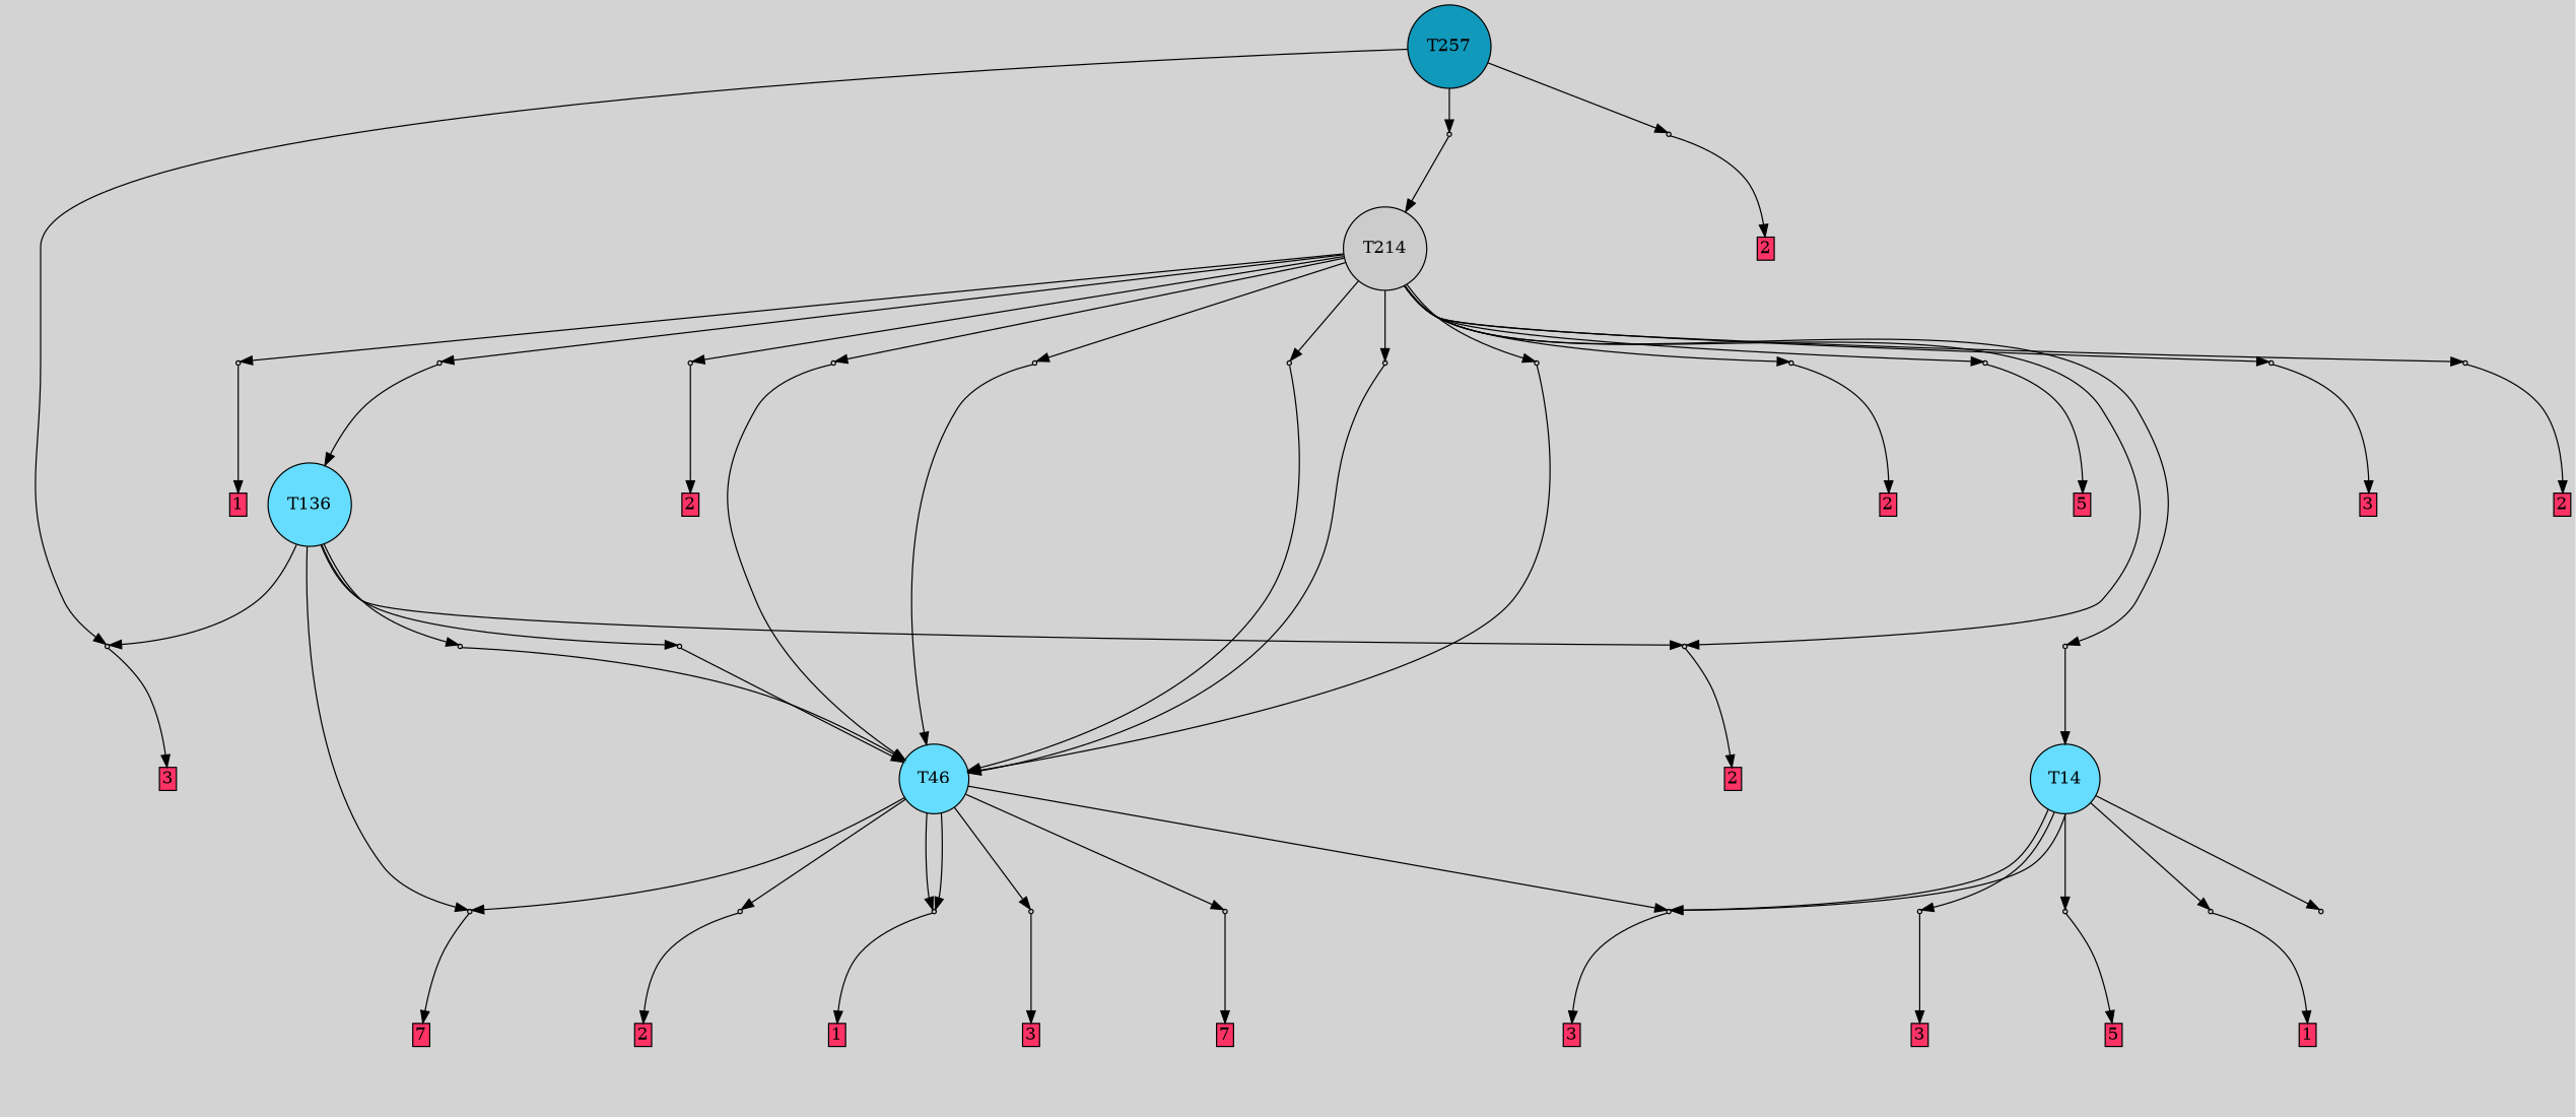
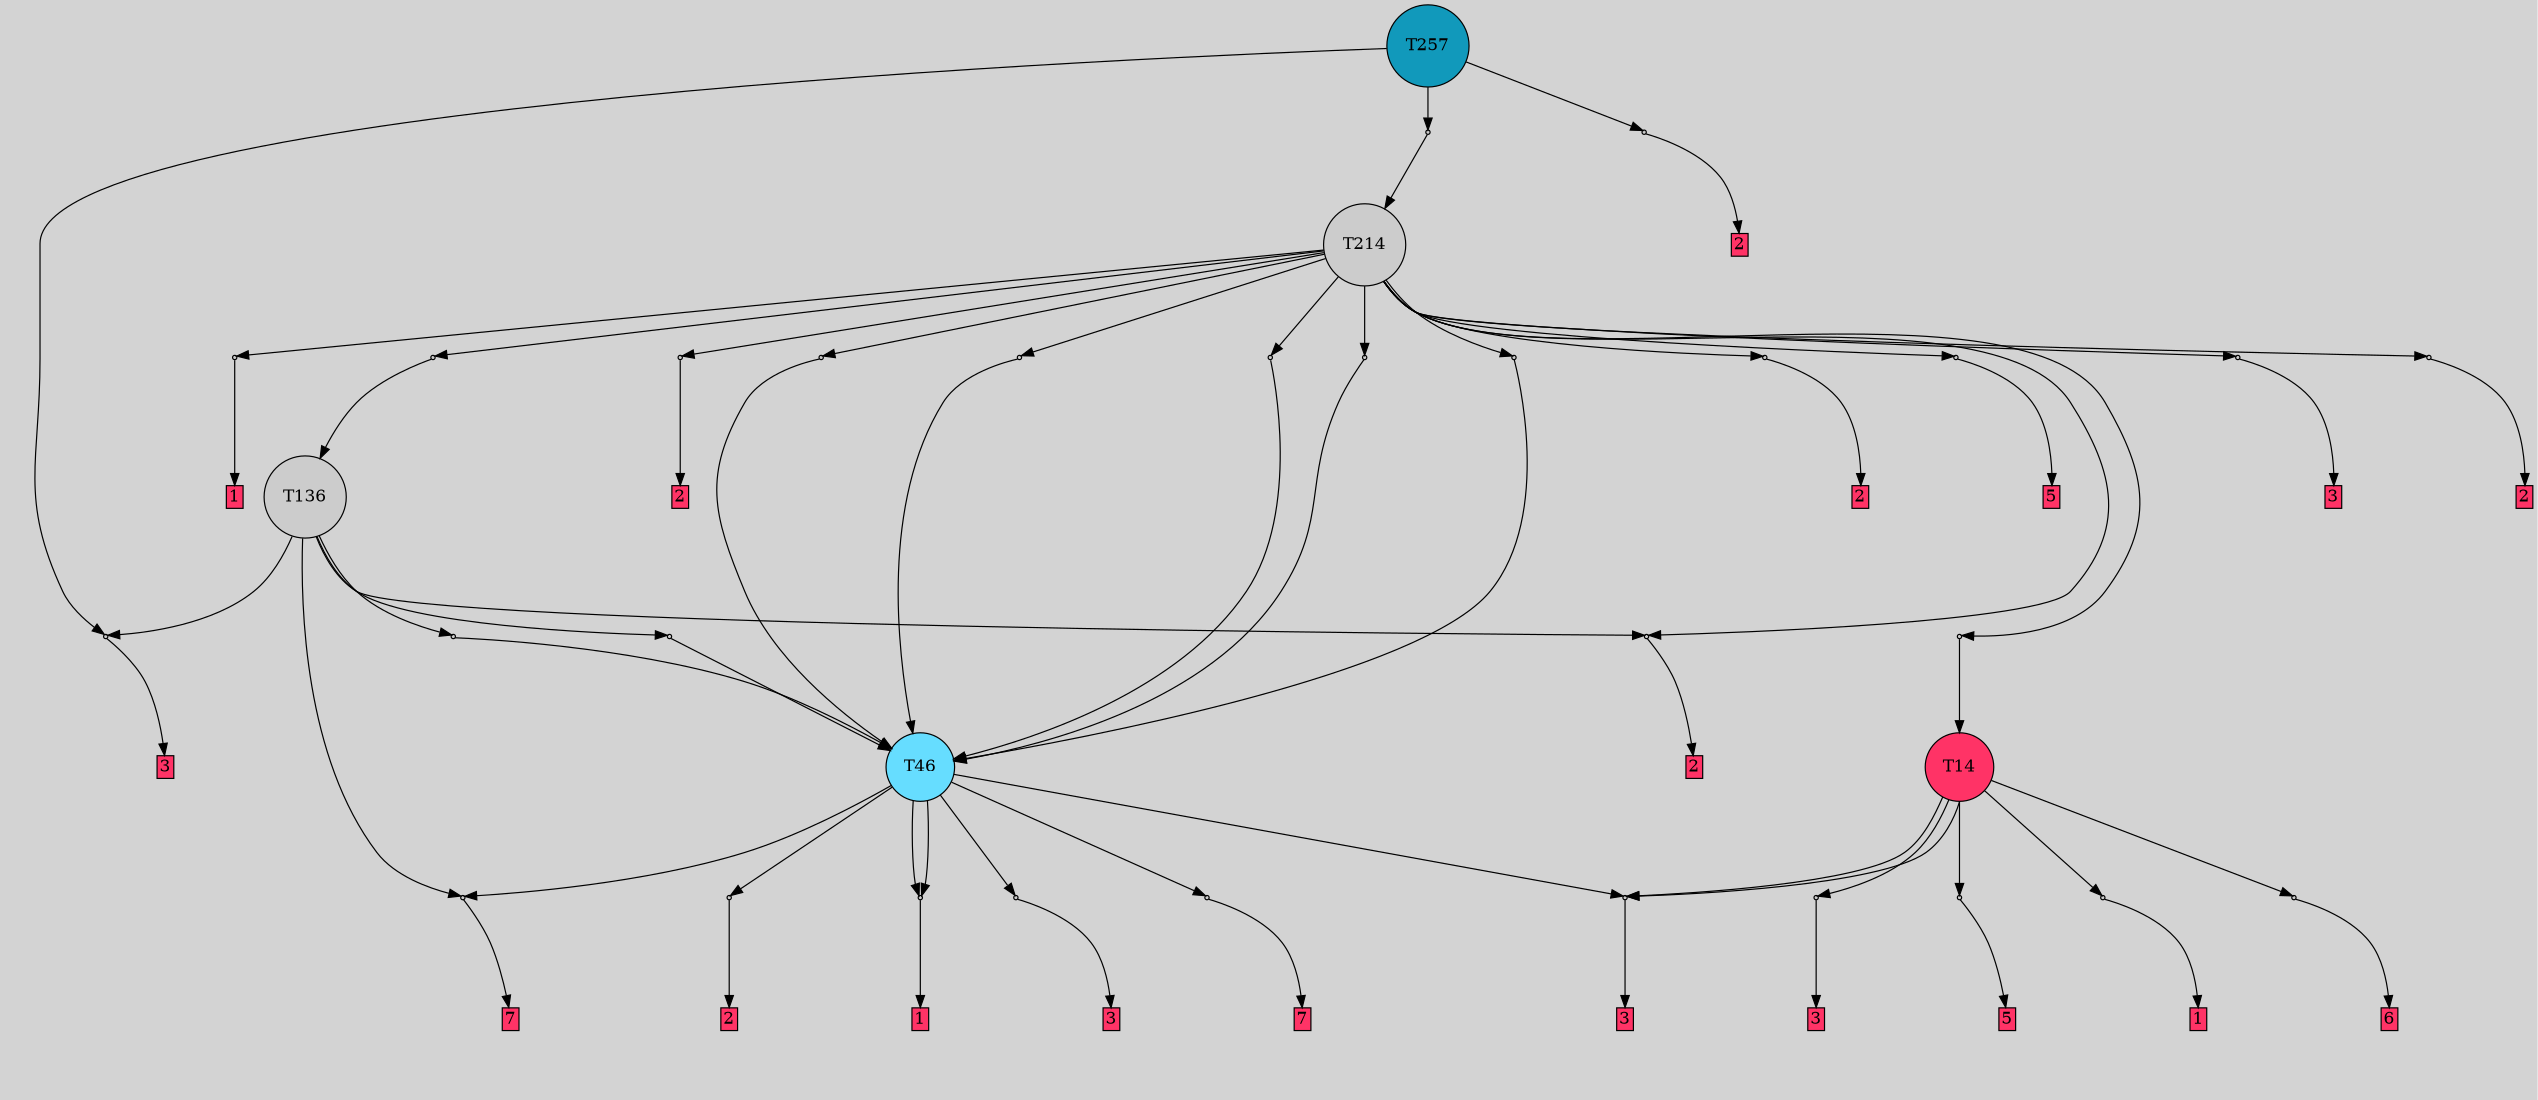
  digraph {
    bgcolor=lightgray
    node [fillcolor="#cccccc" shape=box style=filled]
    T257 [fillcolor="#1199bb" shape=circle]
    P11987 [shape=point]
    P12002 [shape=point]
    P12003 [shape=point]
-   T14 [fillcolor="#66ddff" shape=circle]
+   T14 [fillcolor="#ff3366" shape=circle]
    P11975 [shape=point]
    P11976 [shape=point]
    P11977 [shape=point]
    P11978 [shape=point]
    P11979 [shape=point]
    n11 [label="4|1&1|6#3|3&#92;n7|2&3|7#1|4&#92;n3|4&0|5#0|1&#92;n7|5&3|6#1|3&#92;n0|6&0|4#0|7&#92;n2|6&0|6#0|5&#92;n5|0&2|4#1|1&#92;n5|6&4|7#1|2&#92;n" style=invis fillcolor=""]
    n12 [fillcolor="#ff3366" height=0 label=1 margin=0.03 width=0]
    n13 [label="3|7&4|5#2|7&#92;n1|1&0|6#0|3&#92;n8|6&0|4#4|4&#92;n" style=invis fillcolor=""]
    n14 [fillcolor="#ff3366" height=0 label=3 margin=0.03 width=0]
    n15 [label="3|7&1|0#1|2&#92;n7|0&1|6#4|2&#92;n0|3&1|4#2|7&#92;n8|6&0|4#2|2&#92;n" style=invis fillcolor=""]
+   n16 [fillcolor="#ff3366" height=0 label=6 margin=0.03 width=0]
    n17 [label="7|2&3|5#0|3&#92;n2|0&4|2#0|7&#92;n4|0&3|5#4|5&#92;n4|5&1|6#2|4&#92;n" style=invis fillcolor=""]
    n18 [fillcolor="#ff3366" height=0 label=3 margin=0.03 width=0]
    n19 [label="4|3&1|6#4|6&#92;n7|0&2|6#0|2&#92;n4|7&4|0#0|5&#92;n3|4&3|1#4|4&#92;n8|3&0|6#4|1&#92;n0|0&3|5#2|5&#92;n8|1&4|1#2|1&#92;n" style=invis fillcolor=""]
    n20 [fillcolor="#ff3366" height=0 label=5 margin=0.03 width=0]
    T46 [fillcolor="#66ddff" shape=circle]
    P11980 [shape=point]
    P11981 [shape=point]
    P11982 [shape=point]
    P11983 [shape=point]
    P11984 [shape=point]
    n27 [label="1|4&3|3#2|5&#92;n3|1&1|4#4|0&#92;n3|7&2|3#2|5&#92;n7|0&2|4#2|4&#92;n7|6&2|6#0|4&#92;n2|2&1|5#4|5&#92;n" style=invis fillcolor=""]
    n28 [fillcolor="#ff3366" height=0 label=2 margin=0.03 width=0]
    n29 [label="4|5&4|7#4|7&#92;n0|0&2|2#2|7&#92;n7|6&3|6#4|1&#92;n6|7&4|7#1|0&#92;n6|1&0|4#3|3&#92;n2|4&1|3#0|5&#92;n" style=invis fillcolor=""]
    n30 [fillcolor="#ff3366" height=0 label=3 margin=0.03 width=0]
    n31 [label="2|6&2|7#4|7&#92;n5|6&3|6#4|2&#92;n5|0&1|3#2|1&#92;n6|1&0|3#1|6&#92;n6|3&3|4#4|3&#92;n1|7&0|5#0|3&#92;n" style=invis fillcolor=""]
    n32 [fillcolor="#ff3366" height=0 label=7 margin=0.03 width=0]
    n33 [label="8|6&2|7#0|7&#92;n6|6&0|5#3|7&#92;n8|6&4|6#1|4&#92;n5|3&0|3#1|5&#92;n0|5&1|5#0|6&#92;n2|1&0|0#3|0&#92;n7|1&3|2#2|2&#92;n7|4&4|0#3|6&#92;n" style=invis fillcolor=""]
    n34 [fillcolor="#ff3366" height=0 label=7 margin=0.03 width=0]
    n35 [label="5|6&0|1#0|6&#92;n0|0&2|3#2|7&#92;n" style=invis fillcolor=""]
    n36 [fillcolor="#ff3366" height=0 label=1 margin=0.03 width=0]
-   T136 [fillcolor="#66ddff" shape=circle]
+   T136 [shape=circle]
    P11985 [shape=point]
    P11986 [shape=point]
    P11988 [shape=point]
    n41 [label="6|6&2|5#0|3&#92;n0|4&3|5#0|2&#92;n0|2&3|5#4|5&#92;n2|1&4|0#2|4&#92;n8|3&1|6#3|0&#92;n7|2&0|7#2|4&#92;n7|5&3|6#1|3&#92;n1|0&2|3#0|4&#92;n0|5&0|3#0|0&#92;n" style=invis fillcolor=""]
    n42 [fillcolor="#ff3366" height=0 label=2 margin=0.03 width=0]
    n43 [label="1|4&4|1#4|4&#92;n0|2&2|0#3|1&#92;n1|0&0|5#4|0&#92;n7|2&1|4#4|6&#92;n7|5&3|4#3|3&#92;n" style=invis fillcolor=""]
    n44 [label="8|4&1|1#3|4&#92;n2|0&3|6#2|5&#92;n7|7&3|3#2|5&#92;n1|6&4|5#1|1&#92;n" style=invis fillcolor=""]
    n45 [fillcolor="#ff3366" height=0 label=3 margin=0.03 width=0]
    n46 [label="1|4&4|1#4|4&#92;n6|7&4|3#2|2&#92;n5|0&2|5#4|0&#92;n7|5&3|4#3|3&#92;n7|2&1|4#4|6&#92;n8|6&3|3#4|1&#92;n" style=invis fillcolor=""]
    T214 [shape=circle]
    P11989 [shape=point]
    P11990 [shape=point]
    P11991 [shape=point]
    P11992 [shape=point]
    P11993 [shape=point]
    P11994 [shape=point]
    P11995 [shape=point]
    P11996 [shape=point]
    P11997 [shape=point]
    P11998 [shape=point]
    P11999 [shape=point]
    P12000 [shape=point]
    P12001 [shape=point]
    n61 [label="2|0&3|6#2|5&#92;n8|4&1|1#3|4&#92;n1|6&4|5#1|4&#92;n" style=invis fillcolor=""]
    n62 [fillcolor="#ff3366" height=0 label=3 margin=0.03 width=0]
    n63 [label="2|7&3|3#3|6&#92;n2|0&0|4#0|6&#92;n4|5&0|2#3|4&#92;n6|7&4|3#4|6&#92;n7|0&0|7#4|4&#92;n6|5&4|0#2|2&#92;n" style=invis fillcolor=""]
    n64 [fillcolor="#ff3366" height=0 label=2 margin=0.03 width=0]
    n65 [label="1|3&2|6#4|0&#92;n6|1&0|6#1|0&#92;n8|0&3|4#3|6&#92;n7|1&3|1#3|7&#92;n5|2&2|1#1|4&#92;n" style=invis fillcolor=""]
    n66 [label="2|7&3|4#2|3&#92;n1|0&1|2#2|4&#92;n" style=invis fillcolor=""]
    n67 [label="6|5&4|0#2|2&#92;n7|1&0|7#4|3&#92;n7|6&0|1#4|7&#92;n1|3&4|5#1|3&#92;n2|0&2|7#0|6&#92;n" style=invis fillcolor=""]
    n68 [label="4|0&1|2#2|3&#92;n5|7&0|1#1|4&#92;n6|1&1|7#2|0&#92;n5|7&0|3#3|6&#92;n" style=invis fillcolor=""]
    n69 [fillcolor="#ff3366" height=0 label=1 margin=0.03 width=0]
    n70 [label="6|0&2|4#4|5&#92;n1|4&3|3#2|5&#92;n7|3&2|4#2|4&#92;n3|5&1|4#4|0&#92;n3|7&2|3#2|5&#92;n2|2&1|5#4|5&#92;n" style=invis fillcolor=""]
    n71 [fillcolor="#ff3366" height=0 label=2 margin=0.03 width=0]
    n72 [label="8|6&0|7#0|7&#92;n3|0&4|6#1|4&#92;n7|2&0|3#4|0&#92;n3|1&2|4#0|7&#92;n5|3&1|3#1|6&#92;n2|1&0|0#3|0&#92;n7|4&4|0#3|6&#92;n7|6&0|5#3|7&#92;n" style=invis fillcolor=""]
    n73 [label="7|6&1|4#4|6&#92;n0|2&2|0#3|1&#92;n4|2&4|1#4|5&#92;n7|0&2|6#3|7&#92;n7|5&3|4#3|3&#92;n1|4&1|1#4|4&#92;n1|0&0|5#4|0&#92;n" style=invis fillcolor=""]
    n74 [label="3|3&1|3#4|6&#92;n0|4&3|3#2|1&#92;n7|1&0|5#4|7&#92;n6|4&1|0#2|5&#92;n2|1&4|4#1|1&#92;n5|0&4|3#1|3&#92;n6|6&2|5#0|0&#92;n5|3&1|3#3|4&#92;n8|7&4|0#4|5&#92;n" style=invis fillcolor=""]
    n75 [label="7|3&3|7#0|4&#92;n6|6&2|1#2|4&#92;n8|5&0|6#0|3&#92;n6|1&1|3#1|7&#92;n6|0&3|4#4|3&#92;n2|2&2|7#4|7&#92;n1|7&0|5#0|0&#92;n7|7&4|3#2|2&#92;n5|0&4|3#3|1&#92;n3|4&1|1#1|6&#92;n" style=invis fillcolor=""]
    n76 [fillcolor="#ff3366" height=0 label=2 margin=0.03 width=0]
    n77 [label="2|6&4|3#2|3&#92;n1|2&1|4#0|7&#92;n7|7&2|4#4|2&#92;n8|3&0|7#0|3&#92;n6|2&1|2#3|2&#92;n1|7&2|1#1|0&#92;n5|0&4|4#0|1&#92;n" style=invis fillcolor=""]
    n78 [fillcolor="#ff3366" height=0 label=5 margin=0.03 width=0]
    n79 [label="0|5&1|3#3|2&#92;n2|0&4|0#3|4&#92;n1|2&3|1#4|6&#92;n4|4&4|1#1|4&#92;n1|2&4|0#2|2&#92;n" style=invis fillcolor=""]
    n80 [label="1|4&4|1#4|4&#92;n0|0&2|0#3|1&#92;n1|0&2|5#4|0&#92;n6|7&4|4#2|2&#92;n7|2&1|0#4|6&#92;n7|5&3|4#3|3&#92;n8|3&1|3#2|4&#92;n" style=invis fillcolor=""]
    n81 [label="5|0&4|7#1|2&#92;n4|4&0|7#1|6&#92;n4|6&4|4#0|3&#92;n0|6&3|6#1|4&#92;n" style=invis fillcolor=""]
    n82 [fillcolor="#ff3366" height=0 label=2 margin=0.03 width=0]
    subgraph sub_1 {
      rank=same
      T257
    }
    T257 -> P11987
    T257 -> P12002
    T257 -> P12003
    P11987 -> n44 [style=invis]
    P11987 -> n45
    P12002 -> T214
    P12002 -> n80 [style=invis]
    P12003 -> n81 [style=invis]
    P12003 -> n82
    T14 -> P11975
    T14 -> P11976
    T14 -> P11976
    T14 -> P11977
    T14 -> P11978
    T14 -> P11979
    P11975 -> n11 [style=invis]
    P11975 -> n12
    P11976 -> n13 [style=invis]
    P11976 -> n14
    P11977 -> n15 [style=invis]
+   P11977 -> n16
    P11978 -> n17 [style=invis]
    P11978 -> n18
    P11979 -> n19 [style=invis]
    P11979 -> n20
    T46 -> P11976
    T46 -> P11980
    T46 -> P11981
    T46 -> P11982
    T46 -> P11983
    T46 -> P11984
    T46 -> P11984
    P11980 -> n27 [style=invis]
    P11980 -> n28
    P11981 -> n29 [style=invis]
    P11981 -> n30
    P11982 -> n31 [style=invis]
    P11982 -> n32
    P11983 -> n33 [style=invis]
    P11983 -> n34
    P11984 -> n35 [style=invis]
    P11984 -> n36
    T136 -> P11987
    T136 -> P11983
    T136 -> P11985
    T136 -> P11986
    T136 -> P11988
    P11985 -> n41 [style=invis]
    P11985 -> n42
    P11986 -> T46
    P11986 -> n43 [style=invis]
    P11988 -> T46
    P11988 -> n46 [style=invis]
    T214 -> P11985
    T214 -> P11989
    T214 -> P11990
    T214 -> P11991
    T214 -> P11992
    T214 -> P11993
    T214 -> P11994
    T214 -> P11995
    T214 -> P11996
    T214 -> P11997
    T214 -> P11998
    T214 -> P11999
    T214 -> P12000
    T214 -> P12001
    P11989 -> n61 [style=invis]
    P11989 -> n62
    P11990 -> n63 [style=invis]
    P11990 -> n64
    P11991 -> T46
    P11991 -> n65 [style=invis]
    P11992 -> T14
    P11992 -> n66 [style=invis]
    P11993 -> T46
    P11993 -> n67 [style=invis]
    P11994 -> n68 [style=invis]
    P11994 -> n69
    P11995 -> n70 [style=invis]
    P11995 -> n71
    P11996 -> T136
    P11996 -> n72 [style=invis]
    P11997 -> T46
    P11997 -> n73 [style=invis]
    P11998 -> T46
    P11998 -> n74 [style=invis]
    P11999 -> n75 [style=invis]
    P11999 -> n76
    P12000 -> n77 [style=invis]
    P12000 -> n78
    P12001 -> T46
    P12001 -> n79 [style=invis]
  }
